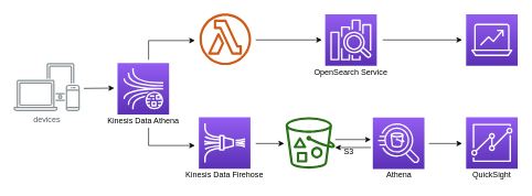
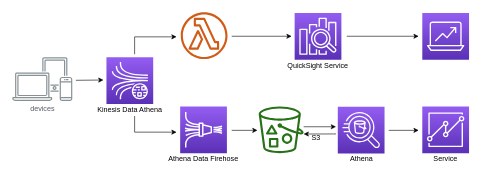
  <mxCell id="0" />
  <mxCell id="1" parent="0" />
  <mxCell id="2" style="edgeStyle=none;rounded=0;orthogonalLoop=1;jettySize=auto;html=1;" parent="1" edge="1"><mxGeometry relative="1" as="geometry"><mxPoint x="172" y="133" as="targetPoint" /><mxPoint x="126" y="133.5" as="sourcePoint" /></mxGeometry></mxCell>
  <mxCell id="3" value="devices" style="outlineConnect=0;gradientColor=none;fontColor=#545B64;strokeColor=none;fillColor=#879196;dashed=0;verticalLabelPosition=bottom;verticalAlign=top;align=center;html=1;fontSize=12;fontStyle=0;aspect=fixed;shape=mxgraph.aws4.illustration_devices;pointerEvents=1" parent="1" vertex="1"><mxGeometry x="20" y="95" width="100" height="73" as="geometry" /></mxCell>
  <mxCell id="4" style="edgeStyle=orthogonalEdgeStyle;rounded=0;orthogonalLoop=1;jettySize=auto;html=1;" parent="1" source="7" edge="1"><mxGeometry relative="1" as="geometry"><mxPoint x="294" y="220" as="targetPoint" /><Array as="points"><mxPoint x="224" y="220" /></Array></mxGeometry></mxCell>
  <mxCell id="5" style="edgeStyle=orthogonalEdgeStyle;rounded=0;orthogonalLoop=1;jettySize=auto;html=1;" parent="1" edge="1"><mxGeometry relative="1" as="geometry"><mxPoint x="224" y="90" as="sourcePoint" /><mxPoint x="294" y="61" as="targetPoint" /><Array as="points"><mxPoint x="224" y="90" /><mxPoint x="224" y="61" /></Array></mxGeometry></mxCell>
  <mxCell id="6" value="" style="group" parent="1" vertex="1" connectable="0"><mxGeometry x="156" y="95" width="120" height="98" as="geometry" /></mxCell>
  <mxCell id="7" value="Kinesis Data Athena" style="text;html=1;strokeColor=none;fillColor=none;align=center;verticalAlign=middle;whiteSpace=wrap;rounded=0;" parent="6" vertex="1"><mxGeometry y="78" width="120" height="20" as="geometry" /></mxCell>
  <mxCell id="8" value="" style="outlineConnect=0;fontColor=#232F3E;gradientColor=#945DF2;gradientDirection=north;fillColor=#5A30B5;strokeColor=#ffffff;dashed=0;verticalLabelPosition=bottom;verticalAlign=top;align=center;html=1;fontSize=12;fontStyle=0;aspect=fixed;shape=mxgraph.aws4.resourceIcon;resIcon=mxgraph.aws4.kinesis_data_streams;" parent="6" vertex="1"><mxGeometry x="21" width="78" height="78" as="geometry" /></mxCell>
  <mxCell id="9" value="" style="group" parent="1" vertex="1" connectable="0"><mxGeometry x="274" y="177" width="508" height="98" as="geometry" /></mxCell>
  <mxCell id="10" value="" style="group" parent="9" vertex="1" connectable="0"><mxGeometry width="130" height="98" as="geometry" /></mxCell>
  <mxCell id="11" value="" style="outlineConnect=0;fontColor=#232F3E;gradientColor=#945DF2;gradientDirection=north;fillColor=#5A30B5;strokeColor=#ffffff;dashed=0;verticalLabelPosition=bottom;verticalAlign=top;align=center;html=1;fontSize=12;fontStyle=0;aspect=fixed;shape=mxgraph.aws4.resourceIcon;resIcon=mxgraph.aws4.kinesis_data_firehose;" parent="10" vertex="1"><mxGeometry x="26" width="78" height="78" as="geometry" /></mxCell>
- <mxCell id="12" value="Kinesis Data Firehose" style="text;html=1;strokeColor=none;fillColor=none;align=center;verticalAlign=middle;whiteSpace=wrap;rounded=0;" parent="10" vertex="1"><mxGeometry y="78" width="130" height="20" as="geometry" /></mxCell>
+ <mxCell id="12" value="Athena Data Firehose" style="text;html=1;strokeColor=none;fillColor=none;align=center;verticalAlign=middle;whiteSpace=wrap;rounded=0;" parent="10" vertex="1"><mxGeometry y="78" width="130" height="20" as="geometry" /></mxCell>
  <mxCell id="13" value="" style="group" parent="9" vertex="1" connectable="0"><mxGeometry x="112" width="396" height="98" as="geometry" /></mxCell>
  <mxCell id="14" style="edgeStyle=none;rounded=0;orthogonalLoop=1;jettySize=auto;html=1;" parent="13" edge="1"><mxGeometry relative="1" as="geometry"><mxPoint x="120" y="34.01" as="sourcePoint" /><mxPoint x="174" y="34" as="targetPoint" /></mxGeometry></mxCell>
  <mxCell id="15" value="" style="outlineConnect=0;fontColor=#232F3E;gradientColor=none;fillColor=#277116;strokeColor=none;dashed=0;verticalLabelPosition=bottom;verticalAlign=top;align=center;html=1;fontSize=12;fontStyle=0;aspect=fixed;pointerEvents=1;shape=mxgraph.aws4.bucket_with_objects;" parent="13" vertex="1"><mxGeometry x="45" width="75" height="78" as="geometry" /></mxCell>
  <mxCell id="16" style="edgeStyle=none;rounded=0;orthogonalLoop=1;jettySize=auto;html=1;" parent="13" edge="1"><mxGeometry relative="1" as="geometry"><mxPoint y="40" as="sourcePoint" /><mxPoint x="43" y="40" as="targetPoint" /></mxGeometry></mxCell>
  <mxCell id="17" style="edgeStyle=none;rounded=0;orthogonalLoop=1;jettySize=auto;html=1;" parent="13" edge="1"><mxGeometry relative="1" as="geometry"><mxPoint x="174" y="46" as="sourcePoint" /><mxPoint x="120" y="46.116" as="targetPoint" /></mxGeometry></mxCell>
  <mxCell id="18" style="edgeStyle=none;rounded=0;orthogonalLoop=1;jettySize=auto;html=1;" parent="13" edge="1"><mxGeometry relative="1" as="geometry"><mxPoint x="262" y="40" as="sourcePoint" /><mxPoint x="312" y="40" as="targetPoint" /></mxGeometry></mxCell>
  <mxCell id="19" value="S3" style="text;html=1;strokeColor=none;fillColor=none;align=center;verticalAlign=middle;whiteSpace=wrap;rounded=0;" parent="13" vertex="1"><mxGeometry x="126" y="43" width="30" height="20" as="geometry" /></mxCell>
  <mxCell id="20" value="" style="group" parent="13" vertex="1" connectable="0"><mxGeometry x="177" y="0.5" width="78" height="97.5" as="geometry" /></mxCell>
  <mxCell id="21" value="" style="outlineConnect=0;fontColor=#232F3E;gradientColor=#945DF2;gradientDirection=north;fillColor=#5A30B5;strokeColor=#ffffff;dashed=0;verticalLabelPosition=bottom;verticalAlign=top;align=center;html=1;fontSize=12;fontStyle=0;aspect=fixed;shape=mxgraph.aws4.resourceIcon;resIcon=mxgraph.aws4.athena;" parent="20" vertex="1"><mxGeometry width="78" height="78" as="geometry" /></mxCell>
  <mxCell id="22" value="Athena" style="text;html=1;strokeColor=none;fillColor=none;align=center;verticalAlign=middle;whiteSpace=wrap;rounded=0;" parent="20" vertex="1"><mxGeometry x="10" y="77.5" width="60" height="20" as="geometry" /></mxCell>
  <mxCell id="23" value="" style="group" parent="13" vertex="1" connectable="0"><mxGeometry x="318" width="78" height="97" as="geometry" /></mxCell>
  <mxCell id="24" value="" style="outlineConnect=0;fontColor=#232F3E;gradientColor=#945DF2;gradientDirection=north;fillColor=#5A30B5;strokeColor=#ffffff;dashed=0;verticalLabelPosition=bottom;verticalAlign=top;align=center;html=1;fontSize=12;fontStyle=0;aspect=fixed;shape=mxgraph.aws4.resourceIcon;resIcon=mxgraph.aws4.quicksight;" parent="23" vertex="1"><mxGeometry width="78" height="78" as="geometry" /></mxCell>
- <mxCell id="25" value="QuickSight" style="text;html=1;strokeColor=none;fillColor=none;align=center;verticalAlign=middle;whiteSpace=wrap;rounded=0;" parent="23" vertex="1"><mxGeometry x="9" y="77" width="60" height="20" as="geometry" /></mxCell>
+ <mxCell id="25" value="Service" style="text;html=1;strokeColor=none;fillColor=none;align=center;verticalAlign=middle;whiteSpace=wrap;rounded=0;" parent="23" vertex="1"><mxGeometry x="9" y="77" width="60" height="20" as="geometry" /></mxCell>
  <mxCell id="26" value="" style="group" parent="1" vertex="1" connectable="0"><mxGeometry x="287.5" y="20" width="494.5" height="100" as="geometry" /></mxCell>
  <mxCell id="27" style="edgeStyle=none;rounded=0;orthogonalLoop=1;jettySize=auto;html=1;" parent="26" edge="1"><mxGeometry relative="1" as="geometry"><mxPoint x="410.5" y="40" as="targetPoint" /><mxPoint x="290.5" y="40" as="sourcePoint" /></mxGeometry></mxCell>
  <mxCell id="28" value="" style="edgeStyle=none;rounded=0;orthogonalLoop=1;jettySize=auto;html=1;" parent="26" edge="1"><mxGeometry relative="1" as="geometry"><mxPoint x="198.5" y="40" as="targetPoint" /><mxPoint x="98.5" y="40" as="sourcePoint" /></mxGeometry></mxCell>
  <mxCell id="29" value="" style="group" parent="26" vertex="1" connectable="0"><mxGeometry width="105" height="99" as="geometry" /></mxCell>
  <mxCell id="30" value="" style="outlineConnect=0;fontColor=#232F3E;gradientColor=none;fillColor=#D05C17;strokeColor=none;dashed=0;verticalLabelPosition=bottom;verticalAlign=top;align=center;html=1;fontSize=12;fontStyle=0;aspect=fixed;pointerEvents=1;shape=mxgraph.aws4.lambda_function;" parent="29" vertex="1"><mxGeometry x="13.5" width="78" height="78" as="geometry" /></mxCell>
  <mxCell id="31" value="" style="group" parent="26" vertex="1" connectable="0"><mxGeometry x="180.5" y="1" width="130" height="98" as="geometry" /></mxCell>
  <mxCell id="32" value="" style="outlineConnect=0;fontColor=#232F3E;gradientColor=#945DF2;gradientDirection=north;fillColor=#5A30B5;strokeColor=#ffffff;dashed=0;verticalLabelPosition=bottom;verticalAlign=top;align=center;html=1;fontSize=12;fontStyle=0;aspect=fixed;shape=mxgraph.aws4.resourceIcon;resIcon=mxgraph.aws4.elasticsearch_service;" parent="31" vertex="1"><mxGeometry x="23" width="78" height="78" as="geometry" /></mxCell>
- <mxCell id="33" value="OpenSearch Service" style="text;html=1;strokeColor=none;fillColor=none;align=center;verticalAlign=middle;whiteSpace=wrap;rounded=0;" parent="31" vertex="1"><mxGeometry x="-3" y="78" width="130" height="20" as="geometry" /></mxCell>
+ <mxCell id="33" value="QuickSight Service" style="text;html=1;strokeColor=none;fillColor=none;align=center;verticalAlign=middle;whiteSpace=wrap;rounded=0;" parent="31" vertex="1"><mxGeometry x="-3" y="78" width="130" height="20" as="geometry" /></mxCell>
  <mxCell id="34" value="" style="group" parent="26" vertex="1" connectable="0"><mxGeometry x="416.5" y="1" width="78" height="99" as="geometry" /></mxCell>
  <mxCell id="35" value="" style="outlineConnect=0;fontColor=#232F3E;gradientColor=#945DF2;gradientDirection=north;fillColor=#5A30B5;strokeColor=#ffffff;dashed=0;verticalLabelPosition=bottom;verticalAlign=top;align=center;html=1;fontSize=12;fontStyle=0;aspect=fixed;shape=mxgraph.aws4.resourceIcon;resIcon=mxgraph.aws4.analytics;" parent="34" vertex="1"><mxGeometry width="78" height="78" as="geometry" /></mxCell>
